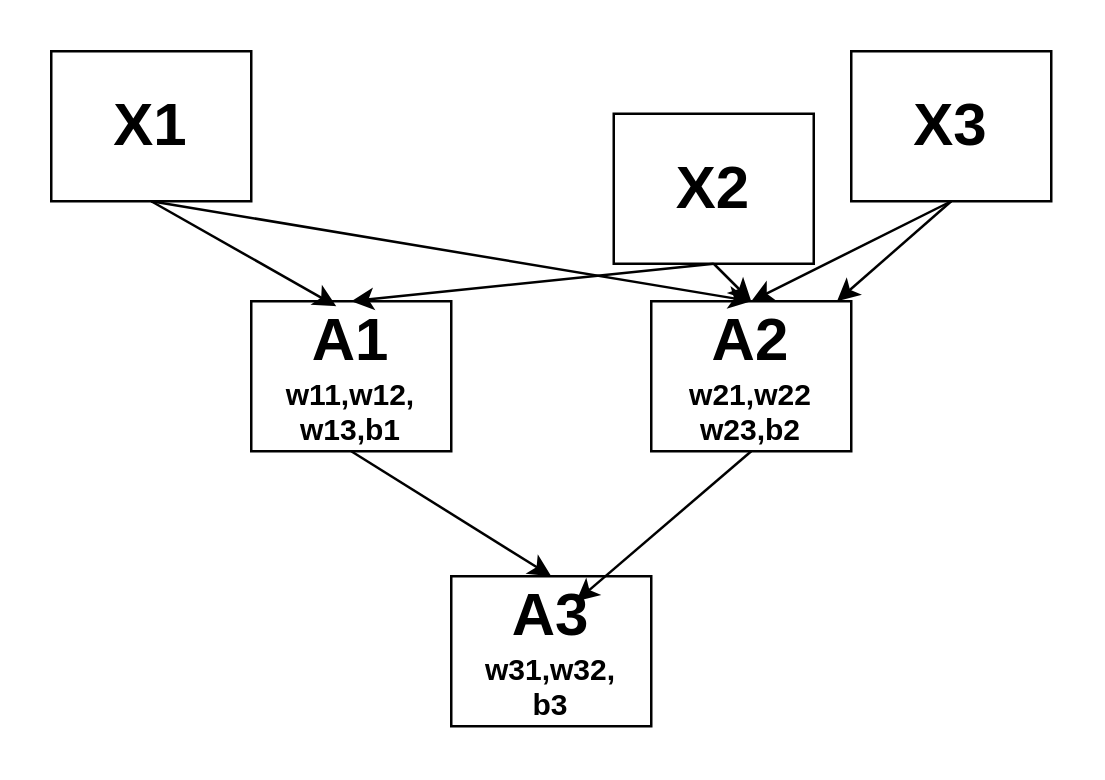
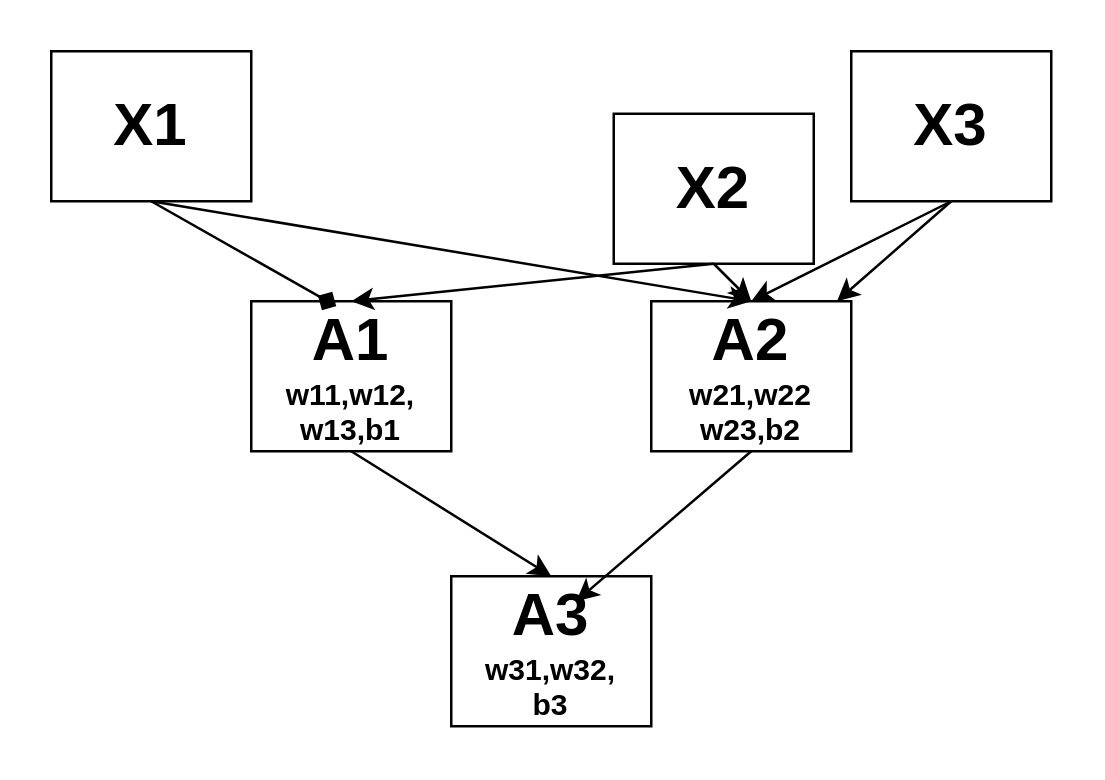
  <mxCell id="0" />
  <mxCell id="1" parent="0" />
  <mxCell id="2" value="&lt;b&gt;&lt;font style=&quot;font-size: 24px;&quot;&gt;X1&lt;/font&gt;&lt;/b&gt;" style="rounded=0;whiteSpace=wrap;html=1;" vertex="1" parent="1"><mxGeometry x="20" y="20" width="80" height="60" as="geometry" /></mxCell>
  <mxCell id="3" value="&lt;b&gt;&lt;font style=&quot;font-size: 24px;&quot;&gt;X2&lt;/font&gt;&lt;/b&gt;" style="rounded=0;whiteSpace=wrap;html=1;" vertex="1" parent="1"><mxGeometry x="245" y="45" width="80" height="60" as="geometry" /></mxCell>
  <mxCell id="4" value="&lt;b&gt;&lt;font style=&quot;font-size: 24px;&quot;&gt;X3&lt;/font&gt;&lt;/b&gt;" style="rounded=0;whiteSpace=wrap;html=1;" vertex="1" parent="1"><mxGeometry x="340" y="20" width="80" height="60" as="geometry" /></mxCell>
  <mxCell id="5" value="&lt;b style=&quot;&quot;&gt;&lt;font style=&quot;&quot;&gt;&lt;font style=&quot;font-size: 24px;&quot;&gt;A2&lt;/font&gt;&lt;br&gt;w21,w22&lt;br&gt;w23,b2&lt;br&gt;&lt;/font&gt;&lt;/b&gt;" style="rounded=0;whiteSpace=wrap;html=1;" vertex="1" parent="1"><mxGeometry x="260" y="120" width="80" height="60" as="geometry" /></mxCell>
  <mxCell id="6" value="&lt;b&gt;&lt;font style=&quot;&quot;&gt;&lt;span style=&quot;font-size: 24px;&quot;&gt;A1&lt;/span&gt;&lt;br&gt;&lt;font style=&quot;font-size: 12px;&quot;&gt;w11,w12,&lt;br&gt;w13,b1&lt;/font&gt;&lt;br&gt;&lt;/font&gt;&lt;/b&gt;" style="rounded=0;whiteSpace=wrap;html=1;" vertex="1" parent="1"><mxGeometry x="100" y="120" width="80" height="60" as="geometry" /></mxCell>
  <mxCell id="7" value="&lt;span style=&quot;&quot;&gt;&lt;b&gt;&lt;font style=&quot;font-size: 24px;&quot;&gt;A3&lt;/font&gt;&lt;br&gt;w31,w32,&lt;br&gt;b3&lt;br&gt;&lt;/b&gt;&lt;/span&gt;" style="rounded=0;whiteSpace=wrap;html=1;" vertex="1" parent="1"><mxGeometry x="180" y="230" width="80" height="60" as="geometry" /></mxCell>
- <mxCell id="8" value="" style="endArrow=classic;html=1;rounded=0;fontSize=24;exitX=0.5;exitY=1;exitDx=0;exitDy=0;entryX=0.425;entryY=0.033;entryDx=0;entryDy=0;entryPerimeter=0;" edge="1" parent="1" source="2" target="6"><mxGeometry width="50" height="50" relative="1" as="geometry"><mxPoint x="380" y="420" as="sourcePoint" /><mxPoint x="430" y="370" as="targetPoint" /></mxGeometry></mxCell>
+ <mxCell id="8" value="" style="endArrow=diamond;html=1;rounded=0;fontSize=24;exitX=0.5;exitY=1;exitDx=0;exitDy=0;entryX=0.425;entryY=0.033;entryDx=0;entryDy=0;entryPerimeter=0;" edge="1" parent="1" source="2" target="6"><mxGeometry width="50" height="50" relative="1" as="geometry"><mxPoint x="380" y="420" as="sourcePoint" /><mxPoint x="430" y="370" as="targetPoint" /></mxGeometry></mxCell>
  <mxCell id="9" value="" style="endArrow=classic;html=1;rounded=0;fontSize=24;exitX=0.5;exitY=1;exitDx=0;exitDy=0;entryX=0.5;entryY=0;entryDx=0;entryDy=0;" edge="1" parent="1" source="3" target="6"><mxGeometry width="50" height="50" relative="1" as="geometry"><mxPoint x="70" y="90" as="sourcePoint" /><mxPoint x="144" y="131.98" as="targetPoint" /></mxGeometry></mxCell>
  <mxCell id="10" value="" style="endArrow=classic;html=1;rounded=0;fontSize=24;exitX=0.5;exitY=1;exitDx=0;exitDy=0;" edge="1" parent="1" source="4" target="5"><mxGeometry width="50" height="50" relative="1" as="geometry"><mxPoint x="230" y="90" as="sourcePoint" /><mxPoint x="150" y="130" as="targetPoint" /></mxGeometry></mxCell>
  <mxCell id="11" value="" style="endArrow=classic;html=1;rounded=0;fontSize=24;entryX=0.5;entryY=0;entryDx=0;entryDy=0;" edge="1" parent="1" target="5"><mxGeometry width="50" height="50" relative="1" as="geometry"><mxPoint x="380" y="80" as="sourcePoint" /><mxPoint x="150" y="130" as="targetPoint" /></mxGeometry></mxCell>
  <mxCell id="12" value="" style="endArrow=classic;html=1;rounded=0;fontSize=24;entryX=0.5;entryY=0;entryDx=0;entryDy=0;exitX=0.5;exitY=1;exitDx=0;exitDy=0;" edge="1" parent="1" source="3" target="5"><mxGeometry width="50" height="50" relative="1" as="geometry"><mxPoint x="390" y="90" as="sourcePoint" /><mxPoint x="310" y="130" as="targetPoint" /></mxGeometry></mxCell>
  <mxCell id="13" value="" style="endArrow=classic;html=1;rounded=0;fontSize=24;exitX=0.5;exitY=1;exitDx=0;exitDy=0;" edge="1" parent="1" source="2"><mxGeometry width="50" height="50" relative="1" as="geometry"><mxPoint x="230" y="90" as="sourcePoint" /><mxPoint x="300" y="120" as="targetPoint" /></mxGeometry></mxCell>
  <mxCell id="14" value="" style="endArrow=classic;html=1;rounded=0;fontSize=24;exitX=0.5;exitY=1;exitDx=0;exitDy=0;entryX=0.5;entryY=0;entryDx=0;entryDy=0;" edge="1" parent="1" source="6" target="7"><mxGeometry width="50" height="50" relative="1" as="geometry"><mxPoint x="70" y="90" as="sourcePoint" /><mxPoint x="310" y="130" as="targetPoint" /></mxGeometry></mxCell>
  <mxCell id="15" value="" style="endArrow=classic;html=1;rounded=0;fontSize=24;exitX=0.5;exitY=1;exitDx=0;exitDy=0;entryX=0.5;entryY=0;entryDx=0;entryDy=0;" edge="1" parent="1" source="5"><mxGeometry width="50" height="50" relative="1" as="geometry"><mxPoint x="150" y="190" as="sourcePoint" /><mxPoint x="230" y="240" as="targetPoint" /></mxGeometry></mxCell>
